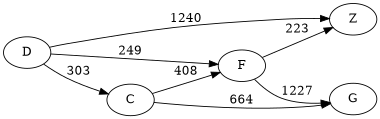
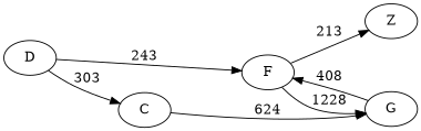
  digraph {
    rankdir=LR
    D
    Z
    C
    F
    G
-   D -> Z [label=1240]
    D -> C [label=303]
-   D -> F [label=249]
-   C -> G [label=664]
-   F -> Z [label=223]
-   F -> G [label=1227]
-   C -> F [label=408]
+   D -> F [label=243]
+   C -> G [label=624]
+   F -> Z [label=213]
+   F -> G [label=1228]
+   G -> F [label=408]
  }
